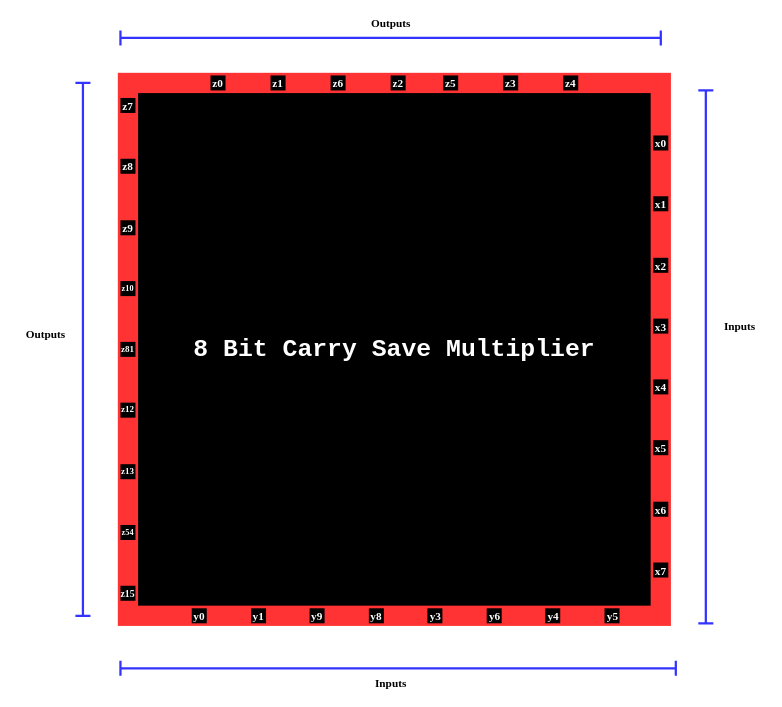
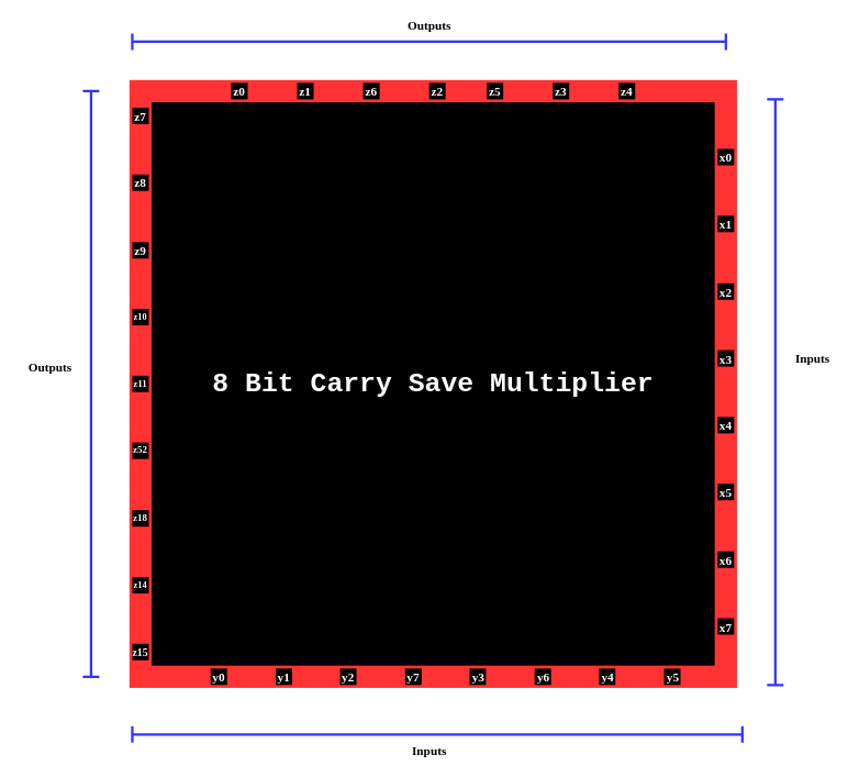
  <mxCell id="0" />
  <mxCell id="1" parent="0" />
  <mxCell id="2" value="&lt;b&gt;&lt;font style=&quot;font-size: 33px&quot; face=&quot;Courier New&quot;&gt;8 Bit Carry Save Multiplier&lt;/font&gt;&lt;/b&gt;" style="whiteSpace=wrap;html=1;aspect=fixed;fillColor=#000000;strokeColor=#FF3333;strokeWidth=27;fontColor=#ffffff;" vertex="1" parent="1"><mxGeometry x="170" y="110" width="710" height="710" as="geometry" /></mxCell>
  <mxCell id="3" value="" style="whiteSpace=wrap;html=1;aspect=fixed;strokeWidth=3;strokeColor=none;fillColor=#000000;" vertex="1" parent="1"><mxGeometry x="280" y="100" width="20" height="20" as="geometry" /></mxCell>
  <mxCell id="4" value="" style="whiteSpace=wrap;html=1;aspect=fixed;strokeWidth=3;strokeColor=none;fillColor=#000000;" vertex="1" parent="1"><mxGeometry x="360" y="100" width="20" height="20" as="geometry" /></mxCell>
  <mxCell id="5" value="" style="whiteSpace=wrap;html=1;aspect=fixed;strokeWidth=3;strokeColor=none;fillColor=#000000;" vertex="1" parent="1"><mxGeometry x="440" y="100" width="20" height="20" as="geometry" /></mxCell>
  <mxCell id="6" value="" style="whiteSpace=wrap;html=1;aspect=fixed;strokeWidth=3;strokeColor=none;fillColor=#000000;" vertex="1" parent="1"><mxGeometry x="520" y="100" width="20" height="20" as="geometry" /></mxCell>
  <mxCell id="7" value="" style="whiteSpace=wrap;html=1;aspect=fixed;strokeWidth=3;strokeColor=none;fillColor=#000000;" vertex="1" parent="1"><mxGeometry x="590" y="100" width="20" height="20" as="geometry" /></mxCell>
  <mxCell id="8" value="" style="whiteSpace=wrap;html=1;aspect=fixed;strokeWidth=3;strokeColor=none;fillColor=#000000;" vertex="1" parent="1"><mxGeometry x="670" y="100" width="20" height="20" as="geometry" /></mxCell>
  <mxCell id="9" value="" style="whiteSpace=wrap;html=1;aspect=fixed;strokeWidth=3;strokeColor=none;fillColor=#000000;" vertex="1" parent="1"><mxGeometry x="750" y="100" width="20" height="20" as="geometry" /></mxCell>
  <mxCell id="10" value="" style="whiteSpace=wrap;html=1;aspect=fixed;strokeWidth=3;strokeColor=none;direction=west;fillColor=#000000;" vertex="1" parent="1"><mxGeometry x="160" y="780" width="20" height="20" as="geometry" /></mxCell>
  <mxCell id="11" value="" style="whiteSpace=wrap;html=1;aspect=fixed;strokeWidth=3;strokeColor=none;direction=west;fillColor=#000000;" vertex="1" parent="1"><mxGeometry x="160" y="699" width="20" height="20" as="geometry" /></mxCell>
  <mxCell id="12" value="" style="whiteSpace=wrap;html=1;aspect=fixed;strokeWidth=3;strokeColor=none;direction=west;fillColor=#000000;" vertex="1" parent="1"><mxGeometry x="160" y="536" width="20" height="20" as="geometry" /></mxCell>
  <mxCell id="13" value="" style="whiteSpace=wrap;html=1;aspect=fixed;strokeWidth=3;strokeColor=none;direction=west;fillColor=#000000;" vertex="1" parent="1"><mxGeometry x="160" y="618" width="20" height="20" as="geometry" /></mxCell>
  <mxCell id="14" value="" style="whiteSpace=wrap;html=1;aspect=fixed;strokeWidth=3;strokeColor=none;direction=west;fillColor=#000000;" vertex="1" parent="1"><mxGeometry x="160" y="455" width="20" height="20" as="geometry" /></mxCell>
  <mxCell id="15" value="" style="whiteSpace=wrap;html=1;aspect=fixed;strokeWidth=3;strokeColor=none;direction=west;fillColor=#000000;" vertex="1" parent="1"><mxGeometry x="160" y="374" width="20" height="20" as="geometry" /></mxCell>
  <mxCell id="16" value="" style="whiteSpace=wrap;html=1;aspect=fixed;strokeWidth=3;strokeColor=none;direction=west;fillColor=#000000;" vertex="1" parent="1"><mxGeometry x="160" y="211" width="20" height="20" as="geometry" /></mxCell>
  <mxCell id="17" value="" style="whiteSpace=wrap;html=1;aspect=fixed;strokeWidth=3;strokeColor=none;direction=west;fillColor=#000000;" vertex="1" parent="1"><mxGeometry x="160" y="293" width="20" height="20" as="geometry" /></mxCell>
  <mxCell id="18" value="" style="whiteSpace=wrap;html=1;aspect=fixed;strokeWidth=3;strokeColor=none;direction=west;fillColor=#000000;" vertex="1" parent="1"><mxGeometry x="160" y="130" width="20" height="20" as="geometry" /></mxCell>
  <mxCell id="19" value="" style="whiteSpace=wrap;html=1;aspect=fixed;strokeWidth=3;strokeColor=none;direction=west;fillColor=#000000;" vertex="1" parent="1"><mxGeometry x="870" y="749" width="20" height="20" as="geometry" /></mxCell>
  <mxCell id="20" value="" style="whiteSpace=wrap;html=1;aspect=fixed;strokeWidth=3;strokeColor=none;direction=west;fillColor=#000000;" vertex="1" parent="1"><mxGeometry x="870" y="586" width="20" height="20" as="geometry" /></mxCell>
  <mxCell id="21" value="" style="whiteSpace=wrap;html=1;aspect=fixed;strokeWidth=3;strokeColor=none;direction=west;fillColor=#000000;" vertex="1" parent="1"><mxGeometry x="870" y="668" width="20" height="20" as="geometry" /></mxCell>
  <mxCell id="22" value="" style="whiteSpace=wrap;html=1;aspect=fixed;strokeWidth=3;strokeColor=none;direction=west;fillColor=#000000;" vertex="1" parent="1"><mxGeometry x="870" y="505" width="20" height="20" as="geometry" /></mxCell>
  <mxCell id="23" value="" style="whiteSpace=wrap;html=1;aspect=fixed;strokeWidth=3;strokeColor=none;direction=west;fillColor=#000000;" vertex="1" parent="1"><mxGeometry x="870" y="424" width="20" height="20" as="geometry" /></mxCell>
  <mxCell id="24" value="" style="whiteSpace=wrap;html=1;aspect=fixed;strokeWidth=3;strokeColor=none;direction=west;fillColor=#000000;" vertex="1" parent="1"><mxGeometry x="870" y="261" width="20" height="20" as="geometry" /></mxCell>
  <mxCell id="25" value="" style="whiteSpace=wrap;html=1;aspect=fixed;strokeWidth=3;strokeColor=none;direction=west;fillColor=#000000;" vertex="1" parent="1"><mxGeometry x="870" y="343" width="20" height="20" as="geometry" /></mxCell>
  <mxCell id="26" value="" style="whiteSpace=wrap;html=1;aspect=fixed;strokeWidth=3;strokeColor=none;direction=west;fillColor=#000000;" vertex="1" parent="1"><mxGeometry x="870" y="180" width="20" height="20" as="geometry" /></mxCell>
  <mxCell id="27" value="&lt;b&gt;&lt;font face=&quot;Comic Sans MS&quot; style=&quot;font-size: 15px&quot;&gt;z7&lt;/font&gt;&lt;/b&gt;" style="text;html=1;strokeColor=none;fillColor=none;align=center;verticalAlign=middle;whiteSpace=wrap;rounded=0;fontColor=#FFFFFF;" vertex="1" parent="1"><mxGeometry x="140" y="125" width="60" height="30" as="geometry" /></mxCell>
  <mxCell id="28" value="&lt;b&gt;&lt;font face=&quot;Comic Sans MS&quot; style=&quot;font-size: 15px&quot;&gt;z8&lt;/font&gt;&lt;/b&gt;" style="text;html=1;strokeColor=none;fillColor=none;align=center;verticalAlign=middle;whiteSpace=wrap;rounded=0;fontColor=#FFFFFF;" vertex="1" parent="1"><mxGeometry x="140" y="206" width="60" height="30" as="geometry" /></mxCell>
  <mxCell id="29" value="&lt;b&gt;&lt;font face=&quot;Comic Sans MS&quot; style=&quot;font-size: 15px&quot;&gt;z9&lt;/font&gt;&lt;/b&gt;" style="text;html=1;strokeColor=none;fillColor=none;align=center;verticalAlign=middle;whiteSpace=wrap;rounded=0;fontColor=#FFFFFF;" vertex="1" parent="1"><mxGeometry x="140" y="288" width="60" height="30" as="geometry" /></mxCell>
  <mxCell id="30" value="&lt;b&gt;&lt;font face=&quot;Comic Sans MS&quot; style=&quot;font-size: 11px&quot;&gt;z10&lt;/font&gt;&lt;/b&gt;" style="text;html=1;strokeColor=none;fillColor=none;align=center;verticalAlign=middle;whiteSpace=wrap;rounded=0;fontColor=#FFFFFF;" vertex="1" parent="1"><mxGeometry x="140" y="369" width="60" height="30" as="geometry" /></mxCell>
- <mxCell id="31" value="&lt;b&gt;&lt;font face=&quot;Comic Sans MS&quot; style=&quot;font-size: 12px&quot;&gt;z81&lt;/font&gt;&lt;/b&gt;" style="text;html=1;strokeColor=none;fillColor=none;align=center;verticalAlign=middle;whiteSpace=wrap;rounded=0;fontColor=#FFFFFF;" vertex="1" parent="1"><mxGeometry x="140" y="450" width="60" height="30" as="geometry" /></mxCell>
- <mxCell id="32" value="&lt;b&gt;&lt;font face=&quot;Comic Sans MS&quot; style=&quot;font-size: 12px&quot;&gt;z12&lt;/font&gt;&lt;/b&gt;" style="text;html=1;strokeColor=none;fillColor=none;align=center;verticalAlign=middle;whiteSpace=wrap;rounded=0;fontColor=#FFFFFF;" vertex="1" parent="1"><mxGeometry x="140" y="530" width="60" height="30" as="geometry" /></mxCell>
- <mxCell id="33" value="&lt;b&gt;&lt;font face=&quot;Comic Sans MS&quot; style=&quot;font-size: 12px&quot;&gt;z13&lt;/font&gt;&lt;/b&gt;" style="text;html=1;strokeColor=none;fillColor=none;align=center;verticalAlign=middle;whiteSpace=wrap;rounded=0;fontColor=#FFFFFF;" vertex="1" parent="1"><mxGeometry x="140" y="613" width="60" height="30" as="geometry" /></mxCell>
- <mxCell id="34" value="&lt;b&gt;&lt;font face=&quot;Comic Sans MS&quot; style=&quot;font-size: 11px&quot;&gt;z54&lt;/font&gt;&lt;/b&gt;" style="text;html=1;strokeColor=none;fillColor=none;align=center;verticalAlign=middle;whiteSpace=wrap;rounded=0;fontColor=#FFFFFF;" vertex="1" parent="1"><mxGeometry x="140" y="694" width="60" height="30" as="geometry" /></mxCell>
+ <mxCell id="31" value="&lt;b&gt;&lt;font face=&quot;Comic Sans MS&quot; style=&quot;font-size: 12px&quot;&gt;z11&lt;/font&gt;&lt;/b&gt;" style="text;html=1;strokeColor=none;fillColor=none;align=center;verticalAlign=middle;whiteSpace=wrap;rounded=0;fontColor=#FFFFFF;" vertex="1" parent="1"><mxGeometry x="140" y="450" width="60" height="30" as="geometry" /></mxCell>
+ <mxCell id="32" value="&lt;b&gt;&lt;font face=&quot;Comic Sans MS&quot; style=&quot;font-size: 12px&quot;&gt;z52&lt;/font&gt;&lt;/b&gt;" style="text;html=1;strokeColor=none;fillColor=none;align=center;verticalAlign=middle;whiteSpace=wrap;rounded=0;fontColor=#FFFFFF;" vertex="1" parent="1"><mxGeometry x="140" y="530" width="60" height="30" as="geometry" /></mxCell>
+ <mxCell id="33" value="&lt;b&gt;&lt;font face=&quot;Comic Sans MS&quot; style=&quot;font-size: 12px&quot;&gt;z18&lt;/font&gt;&lt;/b&gt;" style="text;html=1;strokeColor=none;fillColor=none;align=center;verticalAlign=middle;whiteSpace=wrap;rounded=0;fontColor=#FFFFFF;" vertex="1" parent="1"><mxGeometry x="140" y="613" width="60" height="30" as="geometry" /></mxCell>
+ <mxCell id="34" value="&lt;b&gt;&lt;font face=&quot;Comic Sans MS&quot; style=&quot;font-size: 11px&quot;&gt;z14&lt;/font&gt;&lt;/b&gt;" style="text;html=1;strokeColor=none;fillColor=none;align=center;verticalAlign=middle;whiteSpace=wrap;rounded=0;fontColor=#FFFFFF;" vertex="1" parent="1"><mxGeometry x="140" y="694" width="60" height="30" as="geometry" /></mxCell>
  <mxCell id="35" value="&lt;b&gt;&lt;font face=&quot;Comic Sans MS&quot; style=&quot;font-size: 13px&quot;&gt;z15&lt;/font&gt;&lt;/b&gt;" style="text;html=1;strokeColor=none;fillColor=none;align=center;verticalAlign=middle;whiteSpace=wrap;rounded=0;fontColor=#FFFFFF;" vertex="1" parent="1"><mxGeometry x="140" y="775" width="60" height="30" as="geometry" /></mxCell>
  <mxCell id="36" value="&lt;b&gt;&lt;font face=&quot;Comic Sans MS&quot; style=&quot;font-size: 15px&quot;&gt;z0&lt;/font&gt;&lt;/b&gt;" style="text;html=1;strokeColor=none;fillColor=none;align=center;verticalAlign=middle;whiteSpace=wrap;rounded=0;fontColor=#FFFFFF;" vertex="1" parent="1"><mxGeometry x="260" y="95" width="60" height="30" as="geometry" /></mxCell>
  <mxCell id="37" value="&lt;b&gt;&lt;font face=&quot;Comic Sans MS&quot; style=&quot;font-size: 15px&quot;&gt;z1&lt;/font&gt;&lt;/b&gt;" style="text;html=1;strokeColor=none;fillColor=none;align=center;verticalAlign=middle;whiteSpace=wrap;rounded=0;fontColor=#FFFFFF;" vertex="1" parent="1"><mxGeometry x="340" y="95" width="60" height="30" as="geometry" /></mxCell>
  <mxCell id="38" value="&lt;b&gt;&lt;font face=&quot;Comic Sans MS&quot; style=&quot;font-size: 15px&quot;&gt;z6&lt;/font&gt;&lt;/b&gt;" style="text;html=1;strokeColor=none;fillColor=none;align=center;verticalAlign=middle;whiteSpace=wrap;rounded=0;fontColor=#FFFFFF;" vertex="1" parent="1"><mxGeometry x="420" y="95" width="60" height="30" as="geometry" /></mxCell>
  <mxCell id="39" value="&lt;b&gt;&lt;font face=&quot;Comic Sans MS&quot; style=&quot;font-size: 15px&quot;&gt;z2&lt;/font&gt;&lt;/b&gt;" style="text;html=1;strokeColor=none;fillColor=none;align=center;verticalAlign=middle;whiteSpace=wrap;rounded=0;fontColor=#FFFFFF;" vertex="1" parent="1"><mxGeometry x="500" y="95" width="60" height="30" as="geometry" /></mxCell>
  <mxCell id="40" value="&lt;b&gt;&lt;font face=&quot;Comic Sans MS&quot; style=&quot;font-size: 15px&quot;&gt;z3&lt;/font&gt;&lt;/b&gt;" style="text;html=1;strokeColor=none;fillColor=none;align=center;verticalAlign=middle;whiteSpace=wrap;rounded=0;fontColor=#FFFFFF;" vertex="1" parent="1"><mxGeometry x="650" y="95" width="60" height="30" as="geometry" /></mxCell>
  <mxCell id="41" value="&lt;b&gt;&lt;font face=&quot;Comic Sans MS&quot; style=&quot;font-size: 15px&quot;&gt;z4&lt;/font&gt;&lt;/b&gt;" style="text;html=1;strokeColor=none;fillColor=none;align=center;verticalAlign=middle;whiteSpace=wrap;rounded=0;fontColor=#FFFFFF;" vertex="1" parent="1"><mxGeometry x="730" y="95" width="60" height="30" as="geometry" /></mxCell>
  <mxCell id="42" value="&lt;b&gt;&lt;font face=&quot;Comic Sans MS&quot; style=&quot;font-size: 15px&quot;&gt;z5&lt;/font&gt;&lt;/b&gt;" style="text;html=1;strokeColor=none;fillColor=none;align=center;verticalAlign=middle;whiteSpace=wrap;rounded=0;fontColor=#FFFFFF;" vertex="1" parent="1"><mxGeometry x="570" y="95" width="60" height="30" as="geometry" /></mxCell>
  <mxCell id="43" value="&lt;b&gt;&lt;font face=&quot;Comic Sans MS&quot; style=&quot;font-size: 15px&quot;&gt;x0&lt;/font&gt;&lt;/b&gt;" style="text;html=1;strokeColor=none;fillColor=none;align=center;verticalAlign=middle;whiteSpace=wrap;rounded=0;fontColor=#FFFFFF;" vertex="1" parent="1"><mxGeometry x="850" y="175" width="60" height="30" as="geometry" /></mxCell>
  <mxCell id="44" value="&lt;font face=&quot;Comic Sans MS&quot;&gt;&lt;span style=&quot;font-size: 15px&quot;&gt;&lt;b&gt;x1&lt;/b&gt;&lt;/span&gt;&lt;/font&gt;" style="text;html=1;strokeColor=none;fillColor=none;align=center;verticalAlign=middle;whiteSpace=wrap;rounded=0;fontColor=#FFFFFF;" vertex="1" parent="1"><mxGeometry x="850" y="256" width="60" height="30" as="geometry" /></mxCell>
  <mxCell id="45" value="&lt;b&gt;&lt;font face=&quot;Comic Sans MS&quot; style=&quot;font-size: 15px&quot;&gt;x2&lt;/font&gt;&lt;/b&gt;" style="text;html=1;strokeColor=none;fillColor=none;align=center;verticalAlign=middle;whiteSpace=wrap;rounded=0;fontColor=#FFFFFF;" vertex="1" parent="1"><mxGeometry x="850" y="339" width="60" height="30" as="geometry" /></mxCell>
  <mxCell id="46" value="&lt;b&gt;&lt;font face=&quot;Comic Sans MS&quot; style=&quot;font-size: 15px&quot;&gt;x3&lt;/font&gt;&lt;/b&gt;" style="text;html=1;strokeColor=none;fillColor=none;align=center;verticalAlign=middle;whiteSpace=wrap;rounded=0;fontColor=#FFFFFF;" vertex="1" parent="1"><mxGeometry x="850" y="420" width="60" height="30" as="geometry" /></mxCell>
  <mxCell id="47" value="&lt;b&gt;&lt;font face=&quot;Comic Sans MS&quot; style=&quot;font-size: 15px&quot;&gt;x4&lt;/font&gt;&lt;/b&gt;" style="text;html=1;strokeColor=none;fillColor=none;align=center;verticalAlign=middle;whiteSpace=wrap;rounded=0;fontColor=#FFFFFF;" vertex="1" parent="1"><mxGeometry x="850" y="500" width="60" height="30" as="geometry" /></mxCell>
  <mxCell id="48" value="&lt;b&gt;&lt;font face=&quot;Comic Sans MS&quot; style=&quot;font-size: 15px&quot;&gt;x5&lt;/font&gt;&lt;/b&gt;" style="text;html=1;strokeColor=none;fillColor=none;align=center;verticalAlign=middle;whiteSpace=wrap;rounded=0;fontColor=#FFFFFF;" vertex="1" parent="1"><mxGeometry x="850" y="581" width="60" height="30" as="geometry" /></mxCell>
  <mxCell id="49" value="&lt;b&gt;&lt;font face=&quot;Comic Sans MS&quot; style=&quot;font-size: 15px&quot;&gt;x6&lt;/font&gt;&lt;/b&gt;" style="text;html=1;strokeColor=none;fillColor=none;align=center;verticalAlign=middle;whiteSpace=wrap;rounded=0;fontColor=#FFFFFF;" vertex="1" parent="1"><mxGeometry x="850" y="664" width="60" height="30" as="geometry" /></mxCell>
  <mxCell id="50" value="&lt;b&gt;&lt;font face=&quot;Comic Sans MS&quot; style=&quot;font-size: 15px&quot;&gt;x7&lt;/font&gt;&lt;/b&gt;" style="text;html=1;strokeColor=none;fillColor=none;align=center;verticalAlign=middle;whiteSpace=wrap;rounded=0;fontColor=#FFFFFF;" vertex="1" parent="1"><mxGeometry x="850" y="745" width="60" height="30" as="geometry" /></mxCell>
  <mxCell id="51" value="" style="whiteSpace=wrap;html=1;aspect=fixed;strokeWidth=3;strokeColor=none;direction=west;fillColor=#000000;" vertex="1" parent="1"><mxGeometry x="255" y="810" width="20" height="20" as="geometry" /></mxCell>
  <mxCell id="52" value="" style="whiteSpace=wrap;html=1;aspect=fixed;strokeWidth=3;strokeColor=none;direction=west;fillColor=#000000;" vertex="1" parent="1"><mxGeometry x="334" y="810" width="20" height="20" as="geometry" /></mxCell>
  <mxCell id="53" value="" style="whiteSpace=wrap;html=1;aspect=fixed;strokeWidth=3;strokeColor=none;direction=west;fillColor=#000000;" vertex="1" parent="1"><mxGeometry x="412" y="810" width="20" height="20" as="geometry" /></mxCell>
  <mxCell id="54" value="" style="whiteSpace=wrap;html=1;aspect=fixed;strokeWidth=3;strokeColor=none;direction=west;fillColor=#000000;" vertex="1" parent="1"><mxGeometry x="569" y="810" width="20" height="20" as="geometry" /></mxCell>
  <mxCell id="55" value="" style="whiteSpace=wrap;html=1;aspect=fixed;strokeWidth=3;strokeColor=none;direction=west;fillColor=#000000;" vertex="1" parent="1"><mxGeometry x="648" y="810" width="20" height="20" as="geometry" /></mxCell>
  <mxCell id="56" value="" style="whiteSpace=wrap;html=1;aspect=fixed;strokeWidth=3;strokeColor=none;direction=west;fillColor=#000000;" vertex="1" parent="1"><mxGeometry x="726" y="810" width="20" height="20" as="geometry" /></mxCell>
  <mxCell id="57" value="" style="whiteSpace=wrap;html=1;aspect=fixed;strokeWidth=3;strokeColor=none;direction=west;fillColor=#000000;" vertex="1" parent="1"><mxGeometry x="805" y="810" width="20" height="20" as="geometry" /></mxCell>
  <mxCell id="58" value="" style="whiteSpace=wrap;html=1;aspect=fixed;strokeWidth=3;strokeColor=none;direction=north;fillColor=#000000;" vertex="1" parent="1"><mxGeometry x="491" y="810" width="20" height="20" as="geometry" /></mxCell>
  <mxCell id="59" value="&lt;b&gt;&lt;font face=&quot;Comic Sans MS&quot; style=&quot;font-size: 15px&quot;&gt;y0&lt;/font&gt;&lt;/b&gt;" style="text;html=1;strokeColor=none;fillColor=none;align=center;verticalAlign=middle;whiteSpace=wrap;rounded=0;fontColor=#FFFFFF;" vertex="1" parent="1"><mxGeometry x="235" y="805" width="60" height="30" as="geometry" /></mxCell>
  <mxCell id="60" value="&lt;b&gt;&lt;font face=&quot;Comic Sans MS&quot; style=&quot;font-size: 15px&quot;&gt;y1&lt;/font&gt;&lt;/b&gt;" style="text;html=1;strokeColor=none;fillColor=none;align=center;verticalAlign=middle;whiteSpace=wrap;rounded=0;fontColor=#FFFFFF;" vertex="1" parent="1"><mxGeometry x="314" y="805" width="60" height="30" as="geometry" /></mxCell>
- <mxCell id="61" value="&lt;b&gt;&lt;font face=&quot;Comic Sans MS&quot; style=&quot;font-size: 15px&quot;&gt;y9&lt;/font&gt;&lt;/b&gt;" style="text;html=1;strokeColor=none;fillColor=none;align=center;verticalAlign=middle;whiteSpace=wrap;rounded=0;fontColor=#FFFFFF;" vertex="1" parent="1"><mxGeometry x="392" y="805" width="60" height="30" as="geometry" /></mxCell>
- <mxCell id="62" value="&lt;b&gt;&lt;font face=&quot;Comic Sans MS&quot; style=&quot;font-size: 15px&quot;&gt;y8&lt;/font&gt;&lt;/b&gt;" style="text;html=1;strokeColor=none;fillColor=none;align=center;verticalAlign=middle;whiteSpace=wrap;rounded=0;fontColor=#FFFFFF;" vertex="1" parent="1"><mxGeometry x="471" y="805" width="60" height="30" as="geometry" /></mxCell>
+ <mxCell id="61" value="&lt;b&gt;&lt;font face=&quot;Comic Sans MS&quot; style=&quot;font-size: 15px&quot;&gt;y2&lt;/font&gt;&lt;/b&gt;" style="text;html=1;strokeColor=none;fillColor=none;align=center;verticalAlign=middle;whiteSpace=wrap;rounded=0;fontColor=#FFFFFF;" vertex="1" parent="1"><mxGeometry x="392" y="805" width="60" height="30" as="geometry" /></mxCell>
+ <mxCell id="62" value="&lt;b&gt;&lt;font face=&quot;Comic Sans MS&quot; style=&quot;font-size: 15px&quot;&gt;y7&lt;/font&gt;&lt;/b&gt;" style="text;html=1;strokeColor=none;fillColor=none;align=center;verticalAlign=middle;whiteSpace=wrap;rounded=0;fontColor=#FFFFFF;" vertex="1" parent="1"><mxGeometry x="471" y="805" width="60" height="30" as="geometry" /></mxCell>
  <mxCell id="63" value="&lt;b&gt;&lt;font face=&quot;Comic Sans MS&quot; style=&quot;font-size: 15px&quot;&gt;y3&lt;/font&gt;&lt;/b&gt;" style="text;html=1;strokeColor=none;fillColor=none;align=center;verticalAlign=middle;whiteSpace=wrap;rounded=0;fontColor=#FFFFFF;" vertex="1" parent="1"><mxGeometry x="550" y="805" width="60" height="30" as="geometry" /></mxCell>
  <mxCell id="64" value="&lt;b&gt;&lt;font face=&quot;Comic Sans MS&quot; style=&quot;font-size: 15px&quot;&gt;y6&lt;/font&gt;&lt;/b&gt;" style="text;html=1;strokeColor=none;fillColor=none;align=center;verticalAlign=middle;whiteSpace=wrap;rounded=0;fontColor=#FFFFFF;" vertex="1" parent="1"><mxGeometry x="629" y="805" width="60" height="30" as="geometry" /></mxCell>
  <mxCell id="65" value="&lt;b&gt;&lt;font face=&quot;Comic Sans MS&quot; style=&quot;font-size: 15px&quot;&gt;y4&lt;/font&gt;&lt;/b&gt;" style="text;html=1;strokeColor=none;fillColor=none;align=center;verticalAlign=middle;whiteSpace=wrap;rounded=0;fontColor=#FFFFFF;" vertex="1" parent="1"><mxGeometry x="707" y="805" width="60" height="30" as="geometry" /></mxCell>
  <mxCell id="66" value="&lt;b&gt;&lt;font face=&quot;Comic Sans MS&quot; style=&quot;font-size: 15px&quot;&gt;y5&lt;/font&gt;&lt;/b&gt;" style="text;html=1;strokeColor=none;fillColor=none;align=center;verticalAlign=middle;whiteSpace=wrap;rounded=0;fontColor=#FFFFFF;" vertex="1" parent="1"><mxGeometry x="786" y="805" width="60" height="30" as="geometry" /></mxCell>
  <mxCell id="67" value="" style="shape=crossbar;whiteSpace=wrap;html=1;rounded=1;direction=south;fontColor=#FFFFFF;strokeColor=#3333FF;strokeWidth=3;fillColor=#000000;" vertex="1" parent="1"><mxGeometry x="100" y="110" width="20" height="710" as="geometry" /></mxCell>
  <mxCell id="68" value="&lt;font color=&quot;#000000&quot; face=&quot;Verdana&quot; size=&quot;1&quot;&gt;&lt;b style=&quot;font-size: 15px&quot;&gt;Outputs&lt;/b&gt;&lt;/font&gt;" style="text;html=1;align=center;verticalAlign=middle;resizable=0;points=[];autosize=1;strokeColor=none;fillColor=none;fontColor=#FFFFFF;" vertex="1" parent="1"><mxGeometry x="20" y="435" width="80" height="20" as="geometry" /></mxCell>
  <mxCell id="69" value="" style="shape=crossbar;whiteSpace=wrap;html=1;rounded=1;direction=west;fontColor=#FFFFFF;strokeColor=#3333FF;strokeWidth=3;fillColor=#000000;" vertex="1" parent="1"><mxGeometry x="160" y="40" width="720" height="20" as="geometry" /></mxCell>
  <mxCell id="70" value="&lt;font color=&quot;#000000&quot; face=&quot;Verdana&quot; size=&quot;1&quot;&gt;&lt;b style=&quot;font-size: 15px&quot;&gt;Outputs&lt;/b&gt;&lt;/font&gt;" style="text;html=1;align=center;verticalAlign=middle;resizable=0;points=[];autosize=1;strokeColor=none;fillColor=none;fontColor=#FFFFFF;" vertex="1" parent="1"><mxGeometry x="480" y="20" width="80" height="20" as="geometry" /></mxCell>
  <mxCell id="71" value="" style="shape=crossbar;whiteSpace=wrap;html=1;rounded=1;direction=south;fontColor=#FFFFFF;strokeColor=#3333FF;strokeWidth=3;fillColor=#000000;" vertex="1" parent="1"><mxGeometry x="930" y="120" width="20" height="710" as="geometry" /></mxCell>
  <mxCell id="72" value="&lt;font color=&quot;#000000&quot; face=&quot;Verdana&quot; size=&quot;1&quot;&gt;&lt;b style=&quot;font-size: 15px&quot;&gt;Inputs&lt;/b&gt;&lt;/font&gt;" style="text;html=1;align=center;verticalAlign=middle;resizable=0;points=[];autosize=1;strokeColor=none;fillColor=none;fontColor=#FFFFFF;" vertex="1" parent="1"><mxGeometry x="950" y="424" width="70" height="20" as="geometry" /></mxCell>
  <mxCell id="73" value="" style="shape=crossbar;whiteSpace=wrap;html=1;rounded=1;direction=west;fontColor=#FFFFFF;strokeColor=#3333FF;strokeWidth=3;fillColor=#000000;" vertex="1" parent="1"><mxGeometry x="160" y="880" width="740" height="20" as="geometry" /></mxCell>
  <mxCell id="74" value="&lt;font color=&quot;#000000&quot; face=&quot;Verdana&quot; size=&quot;1&quot;&gt;&lt;b style=&quot;font-size: 15px&quot;&gt;Inputs&lt;/b&gt;&lt;/font&gt;" style="text;html=1;align=center;verticalAlign=middle;resizable=0;points=[];autosize=1;strokeColor=none;fillColor=none;fontColor=#FFFFFF;" vertex="1" parent="1"><mxGeometry x="485" y="900" width="70" height="20" as="geometry" /></mxCell>
